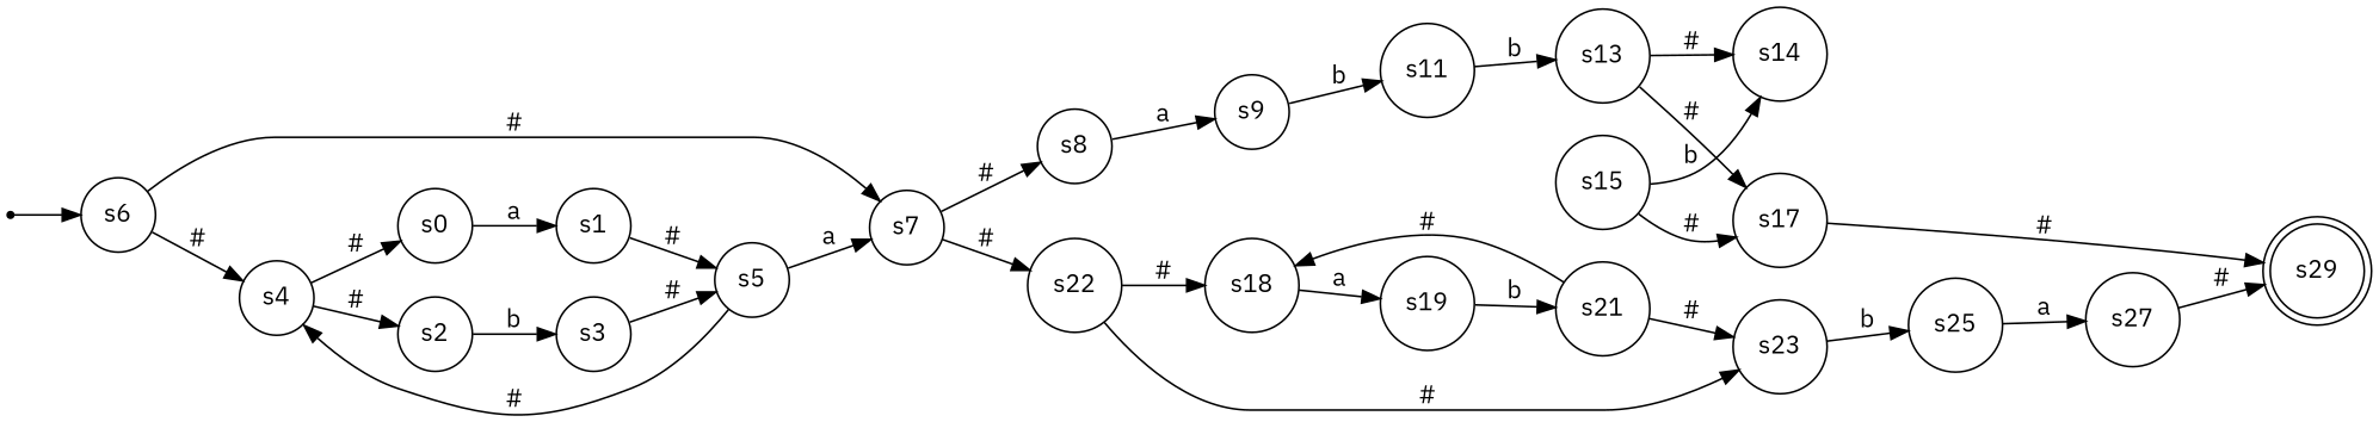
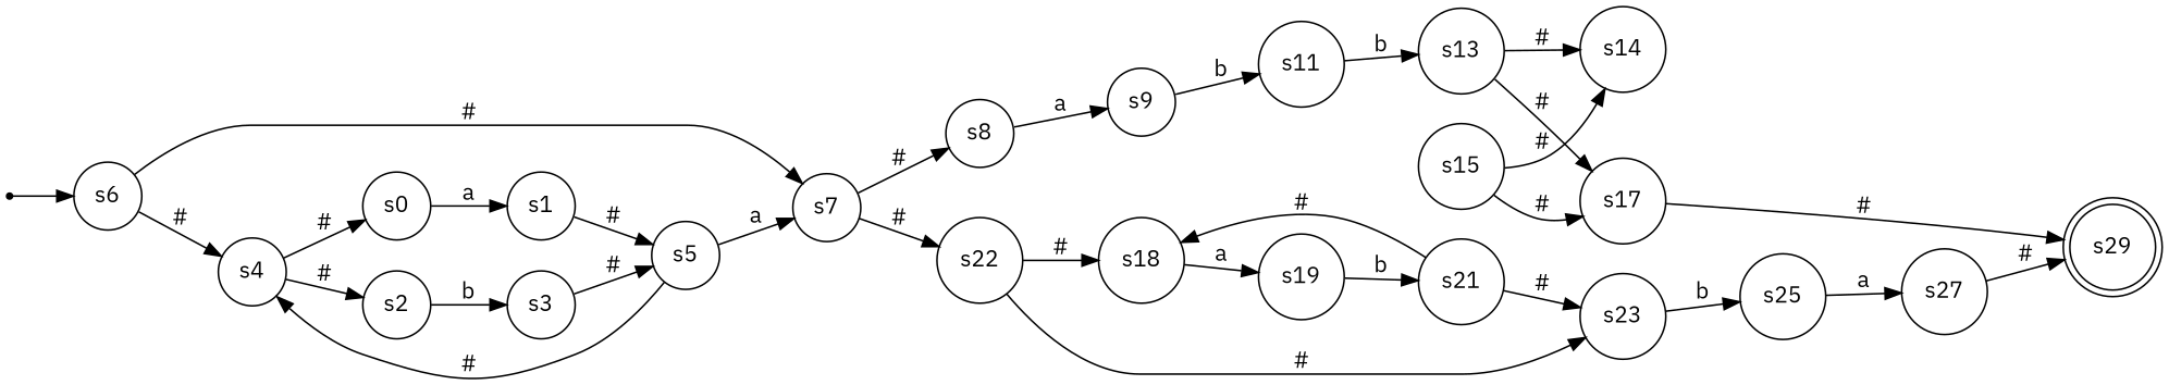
  digraph {
    fontname="IBM Plex Sans"
    rankdir=LR
    node [fontname="IBM Plex Sans" shape=circle]
    edge [fontname="IBM Plex Sans"]
    Start [shape=point]
    s6
    s7
    s4
    s29 [shape=doublecircle]
    s8
    s22
    s0
    s2
    s9
    s23
    s18
    s1
    s3
    s11
    s25
    s19
    s13
    s17
    s14
    s15
    s27
    s21
    s5
    Start -> s6
    s6 -> s7 [label="#"]
    s6 -> s4 [label="#"]
    s7 -> s8 [label="#"]
    s7 -> s22 [label="#"]
    s4 -> s0 [label="#"]
    s4 -> s2 [label="#"]
    s8 -> s9 [label=a]
    s22 -> s23 [label="#"]
    s22 -> s18 [label="#"]
    s0 -> s1 [label=a]
    s2 -> s3 [label=b]
    s9 -> s11 [label=b]
    s23 -> s25 [label=b]
    s18 -> s19 [label=a]
    s1 -> s5 [label="#"]
    s3 -> s5 [label="#"]
    s11 -> s13 [label=b]
    s25 -> s27 [label=a]
    s19 -> s21 [label=b]
    s13 -> s17 [label="#"]
    s13 -> s14 [label="#"]
    s17 -> s29 [label="#"]
    s15 -> s17 [label="#"]
-   s15 -> s14 [label=b]
+   s15 -> s14 [label="#"]
    s27 -> s29 [label="#"]
    s21 -> s23 [label="#"]
    s21 -> s18 [label="#"]
    s5 -> s7 [label=a]
    s5 -> s4 [label="#"]
  }
